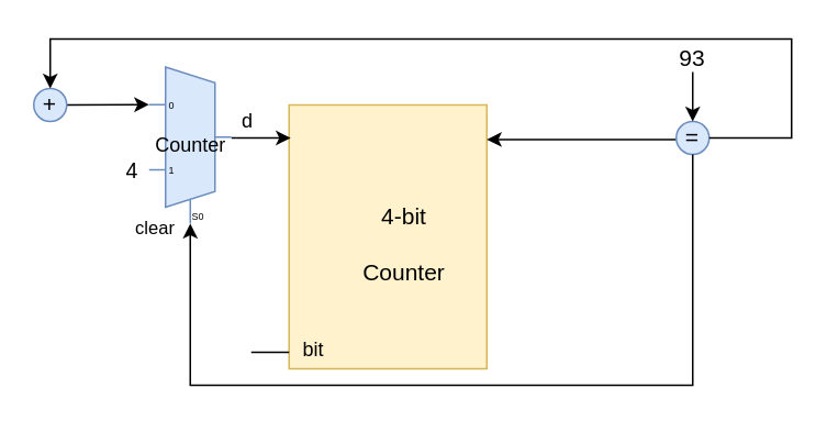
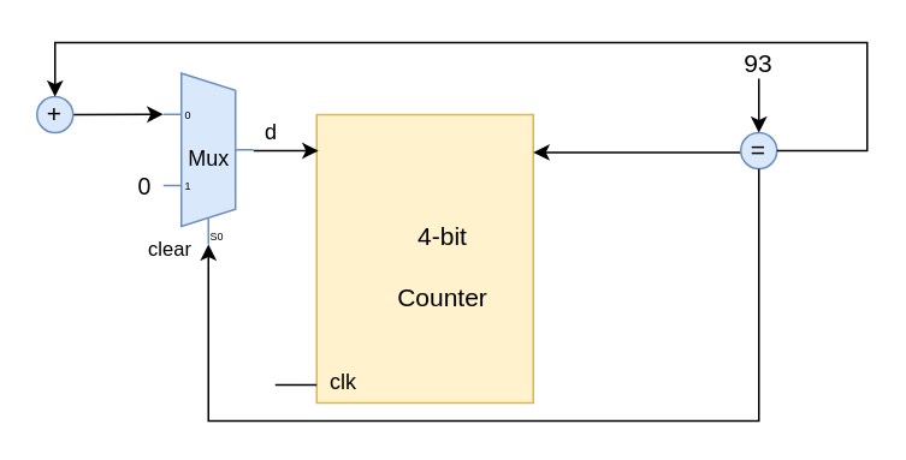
  <mxCell id="0" />
  <mxCell id="1" parent="0" />
  <mxCell id="2" value="" style="rounded=0;whiteSpace=wrap;html=1;fillColor=#fff2cc;strokeColor=#d6b656;" vertex="1" parent="1"><mxGeometry x="175" y="63" width="120" height="160" as="geometry" /></mxCell>
  <mxCell id="3" value="" style="endArrow=none;html=1;rounded=0;exitX=-0.017;exitY=0.938;exitDx=0;exitDy=0;exitPerimeter=0;" edge="1" parent="1"><mxGeometry width="50" height="50" relative="1" as="geometry"><mxPoint x="174.96" y="213.08" as="sourcePoint" /><mxPoint x="152" y="213" as="targetPoint" /></mxGeometry></mxCell>
- <mxCell id="4" value="bit" style="text;html=1;strokeColor=none;fillColor=none;align=center;verticalAlign=middle;whiteSpace=wrap;rounded=0;" vertex="1" parent="1"><mxGeometry x="160" y="197" width="60" height="30" as="geometry" /></mxCell>
+ <mxCell id="4" value="clk" style="text;html=1;strokeColor=none;fillColor=none;align=center;verticalAlign=middle;whiteSpace=wrap;rounded=0;" vertex="1" parent="1"><mxGeometry x="160" y="197" width="60" height="30" as="geometry" /></mxCell>
  <mxCell id="5" value="" style="endArrow=classic;html=1;rounded=0;entryX=0.008;entryY=0.125;entryDx=0;entryDy=0;entryPerimeter=0;" edge="1" parent="1" target="2"><mxGeometry width="50" height="50" relative="1" as="geometry"><mxPoint x="140" y="83" as="sourcePoint" /><mxPoint x="260" y="143" as="targetPoint" /></mxGeometry></mxCell>
- <mxCell id="6" value="Counter" style="shadow=0;dashed=0;align=center;html=1;strokeWidth=1;shape=mxgraph.electrical.abstract.mux2;container=0;fillColor=#dae8fc;strokeColor=#6c8ebf;" vertex="1" parent="1"><mxGeometry x="90" y="40" width="50" height="95" as="geometry" /></mxCell>
+ <mxCell id="6" value="Mux" style="shadow=0;dashed=0;align=center;html=1;strokeWidth=1;shape=mxgraph.electrical.abstract.mux2;container=0;fillColor=#dae8fc;strokeColor=#6c8ebf;" vertex="1" parent="1"><mxGeometry x="90" y="40" width="50" height="95" as="geometry" /></mxCell>
  <mxCell id="7" value="d" style="text;html=1;strokeColor=none;fillColor=none;align=center;verticalAlign=middle;whiteSpace=wrap;rounded=0;" vertex="1" parent="1"><mxGeometry x="120" y="58" width="60" height="30" as="geometry" /></mxCell>
  <mxCell id="8" value="" style="endArrow=classic;html=1;rounded=0;entryX=0;entryY=0.208;entryDx=0;entryDy=3;entryPerimeter=0;" edge="1" parent="1" target="6"><mxGeometry width="50" height="50" relative="1" as="geometry"><mxPoint x="40" y="63" as="sourcePoint" /><mxPoint x="260" y="183" as="targetPoint" /></mxGeometry></mxCell>
  <mxCell id="9" value="+" style="ellipse;whiteSpace=wrap;html=1;fontSize=14;fillColor=#dae8fc;strokeColor=#6c8ebf;" vertex="1" parent="1"><mxGeometry x="20" y="53" width="20" height="20" as="geometry" /></mxCell>
  <mxCell id="10" value="" style="endArrow=classic;html=1;rounded=0;fontSize=14;entryX=1;entryY=0.131;entryDx=0;entryDy=0;entryPerimeter=0;" edge="1" parent="1" target="2"><mxGeometry width="50" height="50" relative="1" as="geometry"><mxPoint x="410" y="84" as="sourcePoint" /><mxPoint x="300" y="83" as="targetPoint" /><Array as="points"><mxPoint x="410" y="84" /></Array></mxGeometry></mxCell>
  <mxCell id="11" value="=" style="ellipse;whiteSpace=wrap;html=1;fontSize=14;fillColor=#dae8fc;strokeColor=#6c8ebf;" vertex="1" parent="1"><mxGeometry x="410" y="73" width="20" height="20" as="geometry" /></mxCell>
  <mxCell id="12" value="" style="endArrow=classic;html=1;rounded=0;fontSize=14;entryX=0.5;entryY=0;entryDx=0;entryDy=0;" edge="1" parent="1" target="11"><mxGeometry width="50" height="50" relative="1" as="geometry"><mxPoint x="420" y="43" as="sourcePoint" /><mxPoint x="260" y="183" as="targetPoint" /></mxGeometry></mxCell>
  <mxCell id="13" value="93" style="text;html=1;strokeColor=none;fillColor=none;align=center;verticalAlign=middle;whiteSpace=wrap;rounded=0;fontSize=14;" vertex="1" parent="1"><mxGeometry x="390" y="20" width="60" height="30" as="geometry" /></mxCell>
  <mxCell id="14" value="" style="endArrow=classic;html=1;rounded=0;fontSize=14;exitX=1;exitY=0.5;exitDx=0;exitDy=0;entryX=0.5;entryY=0;entryDx=0;entryDy=0;" edge="1" parent="1" source="11" target="9"><mxGeometry width="50" height="50" relative="1" as="geometry"><mxPoint x="210" y="233" as="sourcePoint" /><mxPoint x="10" y="23" as="targetPoint" /><Array as="points"><mxPoint x="480" y="83" /><mxPoint x="480" y="23" /><mxPoint x="30" y="23" /></Array></mxGeometry></mxCell>
  <mxCell id="15" value="4-bit&lt;br&gt;&lt;br&gt;Counter" style="text;html=1;strokeColor=none;fillColor=none;align=center;verticalAlign=middle;whiteSpace=wrap;rounded=0;fontSize=14;" vertex="1" parent="1"><mxGeometry x="215" y="133" width="60" height="30" as="geometry" /></mxCell>
  <mxCell id="16" value="" style="endArrow=classic;html=1;rounded=0;fontSize=14;exitX=0.5;exitY=1;exitDx=0;exitDy=0;entryX=0.3;entryY=1;entryDx=10;entryDy=0;entryPerimeter=0;" edge="1" parent="1" source="11" target="6"><mxGeometry width="50" height="50" relative="1" as="geometry"><mxPoint x="210" y="223" as="sourcePoint" /><mxPoint x="100" y="263" as="targetPoint" /><Array as="points"><mxPoint x="420" y="233" /><mxPoint x="115" y="233" /></Array></mxGeometry></mxCell>
  <mxCell id="17" value="clear" style="text;html=1;strokeColor=none;fillColor=none;align=center;verticalAlign=middle;whiteSpace=wrap;rounded=0;fontSize=11;" vertex="1" parent="1"><mxGeometry x="64" y="123" width="60" height="30" as="geometry" /></mxCell>
- <mxCell id="18" value="4" style="text;html=1;strokeColor=none;fillColor=none;align=center;verticalAlign=middle;whiteSpace=wrap;rounded=0;fontSize=13;" vertex="1" parent="1"><mxGeometry x="50" y="88" width="60" height="30" as="geometry" /></mxCell>
+ <mxCell id="18" value="0" style="text;html=1;strokeColor=none;fillColor=none;align=center;verticalAlign=middle;whiteSpace=wrap;rounded=0;fontSize=13;" vertex="1" parent="1"><mxGeometry x="50" y="88" width="60" height="30" as="geometry" /></mxCell>
